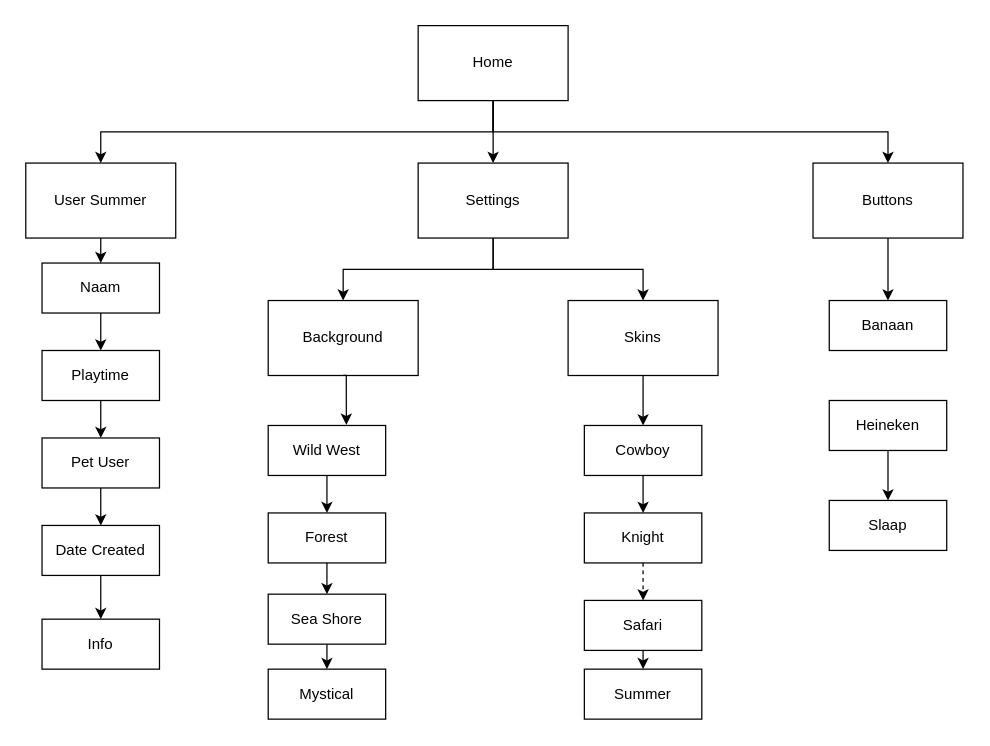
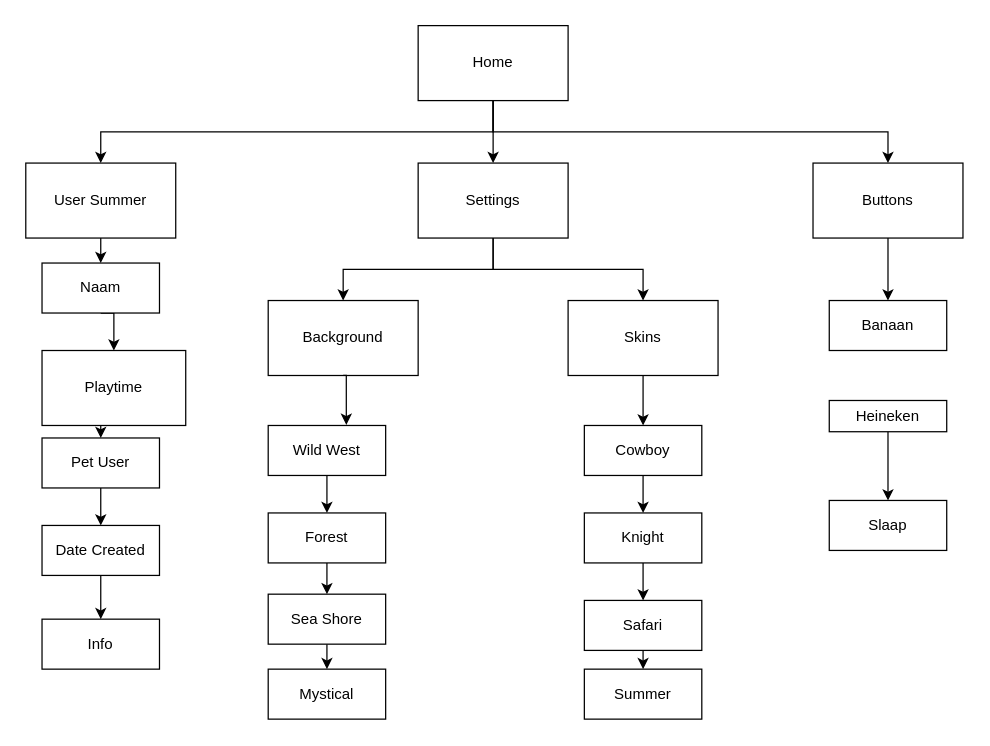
  <mxCell id="0" />
  <mxCell id="1" parent="0" />
  <mxCell id="2" style="edgeStyle=orthogonalEdgeStyle;rounded=0;orthogonalLoop=1;jettySize=auto;html=1;exitX=0.5;exitY=1;exitDx=0;exitDy=0;entryX=0.5;entryY=0;entryDx=0;entryDy=0;" edge="1" parent="1" source="5" target="8"><mxGeometry relative="1" as="geometry" /></mxCell>
  <mxCell id="3" style="edgeStyle=orthogonalEdgeStyle;rounded=0;orthogonalLoop=1;jettySize=auto;html=1;exitX=0.5;exitY=1;exitDx=0;exitDy=0;entryX=0.5;entryY=0;entryDx=0;entryDy=0;" edge="1" parent="1" source="5" target="12"><mxGeometry relative="1" as="geometry" /></mxCell>
  <mxCell id="4" style="edgeStyle=orthogonalEdgeStyle;rounded=0;orthogonalLoop=1;jettySize=auto;html=1;exitX=0.5;exitY=1;exitDx=0;exitDy=0;entryX=0.5;entryY=0;entryDx=0;entryDy=0;" edge="1" parent="1" source="5" target="14"><mxGeometry relative="1" as="geometry" /></mxCell>
  <mxCell id="5" value="Home" style="rounded=0;whiteSpace=wrap;html=1;" vertex="1" parent="1"><mxGeometry x="334" y="20" width="120" height="60" as="geometry" /></mxCell>
  <mxCell id="6" style="edgeStyle=orthogonalEdgeStyle;rounded=0;orthogonalLoop=1;jettySize=auto;html=1;exitX=0.5;exitY=1;exitDx=0;exitDy=0;" edge="1" parent="1" source="8" target="10"><mxGeometry relative="1" as="geometry" /></mxCell>
  <mxCell id="7" style="edgeStyle=orthogonalEdgeStyle;rounded=0;orthogonalLoop=1;jettySize=auto;html=1;exitX=0.5;exitY=1;exitDx=0;exitDy=0;entryX=0.5;entryY=0;entryDx=0;entryDy=0;" edge="1" parent="1" source="8" target="9"><mxGeometry relative="1" as="geometry" /></mxCell>
  <mxCell id="8" value="Settings" style="rounded=0;whiteSpace=wrap;html=1;" vertex="1" parent="1"><mxGeometry x="334" y="130" width="120" height="60" as="geometry" /></mxCell>
  <mxCell id="9" value="Skins" style="rounded=0;whiteSpace=wrap;html=1;" vertex="1" parent="1"><mxGeometry x="454" y="240" width="120" height="60" as="geometry" /></mxCell>
  <mxCell id="10" value="Background" style="rounded=0;whiteSpace=wrap;html=1;" vertex="1" parent="1"><mxGeometry x="214" y="240" width="120" height="60" as="geometry" /></mxCell>
  <mxCell id="11" style="edgeStyle=orthogonalEdgeStyle;rounded=0;orthogonalLoop=1;jettySize=auto;html=1;exitX=0.5;exitY=1;exitDx=0;exitDy=0;entryX=0.5;entryY=0;entryDx=0;entryDy=0;" edge="1" parent="1" source="12" target="34"><mxGeometry relative="1" as="geometry" /></mxCell>
  <mxCell id="12" value="Buttons" style="rounded=0;whiteSpace=wrap;html=1;" vertex="1" parent="1"><mxGeometry x="650" y="130" width="120" height="60" as="geometry" /></mxCell>
  <mxCell id="13" style="edgeStyle=orthogonalEdgeStyle;rounded=0;orthogonalLoop=1;jettySize=auto;html=1;exitX=0.5;exitY=1;exitDx=0;exitDy=0;entryX=0.5;entryY=0;entryDx=0;entryDy=0;" edge="1" parent="1" source="14" target="36"><mxGeometry relative="1" as="geometry" /></mxCell>
  <mxCell id="14" value="User Summer" style="rounded=0;whiteSpace=wrap;html=1;" vertex="1" parent="1"><mxGeometry x="20" y="130" width="120" height="60" as="geometry" /></mxCell>
  <mxCell id="15" style="edgeStyle=orthogonalEdgeStyle;rounded=0;orthogonalLoop=1;jettySize=auto;html=1;exitX=0.5;exitY=1;exitDx=0;exitDy=0;entryX=0.5;entryY=0;entryDx=0;entryDy=0;" edge="1" parent="1" source="16" target="21"><mxGeometry relative="1" as="geometry" /></mxCell>
  <mxCell id="16" value="Wild West" style="rounded=0;whiteSpace=wrap;html=1;" vertex="1" parent="1"><mxGeometry x="214" y="340" width="94" height="40" as="geometry" /></mxCell>
  <mxCell id="17" value="Mystical" style="rounded=0;whiteSpace=wrap;html=1;" vertex="1" parent="1"><mxGeometry x="214" y="535" width="94" height="40" as="geometry" /></mxCell>
  <mxCell id="18" style="edgeStyle=orthogonalEdgeStyle;rounded=0;orthogonalLoop=1;jettySize=auto;html=1;exitX=0.5;exitY=1;exitDx=0;exitDy=0;entryX=0.5;entryY=0;entryDx=0;entryDy=0;" edge="1" parent="1" source="19" target="17"><mxGeometry relative="1" as="geometry" /></mxCell>
  <mxCell id="19" value="Sea Shore" style="rounded=0;whiteSpace=wrap;html=1;" vertex="1" parent="1"><mxGeometry x="214" y="475" width="94" height="40" as="geometry" /></mxCell>
  <mxCell id="20" style="edgeStyle=orthogonalEdgeStyle;rounded=0;orthogonalLoop=1;jettySize=auto;html=1;exitX=0.5;exitY=1;exitDx=0;exitDy=0;entryX=0.5;entryY=0;entryDx=0;entryDy=0;" edge="1" parent="1" source="21" target="19"><mxGeometry relative="1" as="geometry" /></mxCell>
  <mxCell id="21" value="Forest" style="rounded=0;whiteSpace=wrap;html=1;" vertex="1" parent="1"><mxGeometry x="214" y="410" width="94" height="40" as="geometry" /></mxCell>
  <mxCell id="22" style="edgeStyle=orthogonalEdgeStyle;rounded=0;orthogonalLoop=1;jettySize=auto;html=1;exitX=0.5;exitY=1;exitDx=0;exitDy=0;entryX=0.665;entryY=-0.012;entryDx=0;entryDy=0;entryPerimeter=0;" edge="1" parent="1" source="10" target="16"><mxGeometry relative="1" as="geometry" /></mxCell>
  <mxCell id="23" style="edgeStyle=orthogonalEdgeStyle;rounded=0;orthogonalLoop=1;jettySize=auto;html=1;exitX=0.5;exitY=1;exitDx=0;exitDy=0;entryX=0.5;entryY=0;entryDx=0;entryDy=0;" edge="1" parent="1" target="29" source="9"><mxGeometry relative="1" as="geometry"><mxPoint x="501" y="320" as="sourcePoint" /></mxGeometry></mxCell>
  <mxCell id="24" style="edgeStyle=orthogonalEdgeStyle;rounded=0;orthogonalLoop=1;jettySize=auto;html=1;exitX=0.5;exitY=1;exitDx=0;exitDy=0;entryX=0.5;entryY=0;entryDx=0;entryDy=0;" edge="1" parent="1" source="25" target="30"><mxGeometry relative="1" as="geometry" /></mxCell>
  <mxCell id="25" value="Safari" style="rounded=0;whiteSpace=wrap;html=1;" vertex="1" parent="1"><mxGeometry x="467" y="480" width="94" height="40" as="geometry" /></mxCell>
- <mxCell id="26" style="edgeStyle=orthogonalEdgeStyle;rounded=0;orthogonalLoop=1;jettySize=auto;html=1;exitX=0.5;exitY=1;exitDx=0;exitDy=0;entryX=0.5;entryY=0;entryDx=0;entryDy=0;dashed=1;" edge="1" parent="1" source="27" target="25"><mxGeometry relative="1" as="geometry" /></mxCell>
+ <mxCell id="26" style="edgeStyle=orthogonalEdgeStyle;rounded=0;orthogonalLoop=1;jettySize=auto;html=1;exitX=0.5;exitY=1;exitDx=0;exitDy=0;entryX=0.5;entryY=0;entryDx=0;entryDy=0;" edge="1" parent="1" source="27" target="25"><mxGeometry relative="1" as="geometry" /></mxCell>
  <mxCell id="27" value="Knight" style="rounded=0;whiteSpace=wrap;html=1;" vertex="1" parent="1"><mxGeometry x="467" y="410" width="94" height="40" as="geometry" /></mxCell>
  <mxCell id="28" style="edgeStyle=orthogonalEdgeStyle;rounded=0;orthogonalLoop=1;jettySize=auto;html=1;exitX=0.5;exitY=1;exitDx=0;exitDy=0;entryX=0.5;entryY=0;entryDx=0;entryDy=0;" edge="1" parent="1" source="29" target="27"><mxGeometry relative="1" as="geometry" /></mxCell>
  <mxCell id="29" value="Cowboy" style="rounded=0;whiteSpace=wrap;html=1;" vertex="1" parent="1"><mxGeometry x="467" y="340" width="94" height="40" as="geometry" /></mxCell>
  <mxCell id="30" value="Summer" style="rounded=0;whiteSpace=wrap;html=1;" vertex="1" parent="1"><mxGeometry x="467" y="535" width="94" height="40" as="geometry" /></mxCell>
  <mxCell id="31" value="Slaap" style="rounded=0;whiteSpace=wrap;html=1;" vertex="1" parent="1"><mxGeometry x="663" y="400" width="94" height="40" as="geometry" /></mxCell>
  <mxCell id="32" style="edgeStyle=orthogonalEdgeStyle;rounded=0;orthogonalLoop=1;jettySize=auto;html=1;exitX=0.5;exitY=1;exitDx=0;exitDy=0;entryX=0.5;entryY=0;entryDx=0;entryDy=0;" edge="1" parent="1" source="33" target="31"><mxGeometry relative="1" as="geometry" /></mxCell>
- <mxCell id="33" value="Heineken" style="rounded=0;whiteSpace=wrap;html=1;" vertex="1" parent="1"><mxGeometry x="663" y="320" width="94" height="40" as="geometry" /></mxCell>
+ <mxCell id="33" value="Heineken" style="rounded=0;whiteSpace=wrap;html=1;" vertex="1" parent="1"><mxGeometry x="663" y="320" width="94" height="25" as="geometry" /></mxCell>
  <mxCell id="34" value="Banaan" style="rounded=0;whiteSpace=wrap;html=1;" vertex="1" parent="1"><mxGeometry x="663" y="240" width="94" height="40" as="geometry" /></mxCell>
  <mxCell id="35" style="edgeStyle=orthogonalEdgeStyle;rounded=0;orthogonalLoop=1;jettySize=auto;html=1;exitX=0.5;exitY=1;exitDx=0;exitDy=0;entryX=0.5;entryY=0;entryDx=0;entryDy=0;" edge="1" parent="1" source="36" target="42"><mxGeometry relative="1" as="geometry" /></mxCell>
  <mxCell id="36" value="Naam" style="rounded=0;whiteSpace=wrap;html=1;" vertex="1" parent="1"><mxGeometry x="33" y="210" width="94" height="40" as="geometry" /></mxCell>
  <mxCell id="37" style="edgeStyle=orthogonalEdgeStyle;rounded=0;orthogonalLoop=1;jettySize=auto;html=1;exitX=0.5;exitY=1;exitDx=0;exitDy=0;entryX=0.5;entryY=0;entryDx=0;entryDy=0;" edge="1" parent="1" source="38" target="43"><mxGeometry relative="1" as="geometry" /></mxCell>
  <mxCell id="38" value="Date Created" style="rounded=0;whiteSpace=wrap;html=1;" vertex="1" parent="1"><mxGeometry x="33" y="420" width="94" height="40" as="geometry" /></mxCell>
  <mxCell id="39" style="edgeStyle=orthogonalEdgeStyle;rounded=0;orthogonalLoop=1;jettySize=auto;html=1;exitX=0.5;exitY=1;exitDx=0;exitDy=0;entryX=0.5;entryY=0;entryDx=0;entryDy=0;" edge="1" parent="1" source="40" target="38"><mxGeometry relative="1" as="geometry" /></mxCell>
  <mxCell id="40" value="Pet User" style="rounded=0;whiteSpace=wrap;html=1;" vertex="1" parent="1"><mxGeometry x="33" y="350" width="94" height="40" as="geometry" /></mxCell>
  <mxCell id="41" style="edgeStyle=orthogonalEdgeStyle;rounded=0;orthogonalLoop=1;jettySize=auto;html=1;exitX=0.5;exitY=1;exitDx=0;exitDy=0;entryX=0.5;entryY=0;entryDx=0;entryDy=0;" edge="1" parent="1" source="42" target="40"><mxGeometry relative="1" as="geometry" /></mxCell>
- <mxCell id="42" value="Playtime" style="rounded=0;whiteSpace=wrap;html=1;" vertex="1" parent="1"><mxGeometry x="33" y="280" width="94" height="40" as="geometry" /></mxCell>
+ <mxCell id="42" value="Playtime" style="rounded=0;whiteSpace=wrap;html=1;" vertex="1" parent="1"><mxGeometry x="33" y="280" width="115" height="60" as="geometry" /></mxCell>
  <mxCell id="43" value="Info" style="rounded=0;whiteSpace=wrap;html=1;" vertex="1" parent="1"><mxGeometry x="33" y="495" width="94" height="40" as="geometry" /></mxCell>
